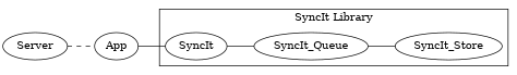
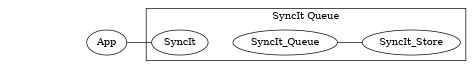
  digraph {
    rankdir=LR
    edge [arrowhead=none]
-   Server
    App
    SyncIt
    SyncIt_Queue
    SyncIt_Store
    subgraph sub_1 {
      color=gray
-     Server
      App
      SyncIt
    }
    subgraph cluster_2 {
      color=black
-     label="SyncIt Library"
+     label="SyncIt Queue"
      SyncIt
      SyncIt_Queue
      SyncIt_Store
    }
-   Server -> App [style=dashed]
    App -> SyncIt [style=solid]
-   SyncIt -> SyncIt_Queue
    SyncIt_Queue -> SyncIt_Store
  }
